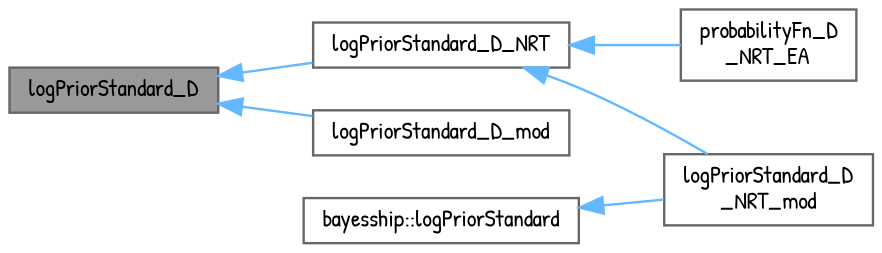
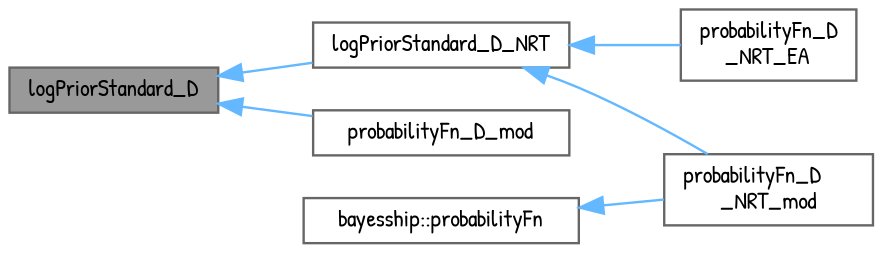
  digraph {
    fontname="Patrick Hand"
    rankdir=LR
    node [color=gray40 fillcolor=white fontname="Patrick Hand" fontsize=10 shape=box style=filled]
    edge [color=steelblue1 dir=back fontname="Patrick Hand" fontsize=10 labelfontname=Helvetica labelfontsize=10 style=solid]
    n1 [fillcolor=grey60 fontcolor=black height=0.2 label=logPriorStandard_D width=0.4]
    n2 [height=0.2 label=logPriorStandard_D_NRT width=0.4]
-   n3 [height=0.2 label=logPriorStandard_D_mod width=0.4]
+   n3 [height=0.2 label=probabilityFn_D_mod width=0.4]
    n4 [height=0.2 label="probabilityFn_D\l_NRT_EA" width=0.4]
-   n5 [height=0.2 label="logPriorStandard_D\l_NRT_mod" width=0.4]
-   n6 [height=0.2 label="bayesship::logPriorStandard" width=0.4]
+   n5 [height=0.2 label="probabilityFn_D\l_NRT_mod" width=0.4]
+   n6 [height=0.2 label="bayesship::probabilityFn" width=0.4]
    n1 -> n2
    n1 -> n3
    n2 -> n4
    n2 -> n5
    n6 -> n5
  }
